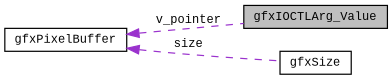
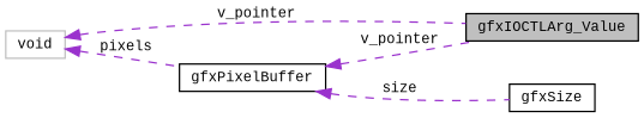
  digraph {
    fontname="Liberation Mono"
    rankdir=LR
    node [color=black fillcolor=white fontname="Liberation Mono" fontsize=10 shape=record style=filled]
    edge [color=darkorchid3 dir=back fontname="Liberation Mono" fontsize=10 labelfontname=Helvetica labelfontsize=10 style=dashed]
    n1 [fillcolor=grey75 fontcolor=black height=0.2 label=gfxIOCTLArg_Value width=0.4]
    n2 [height=0.2 label=gfxPixelBuffer width=0.4]
    n3 [height=0.2 label=gfxSize width=0.4]
+   n4 [color=grey75 height=0.2 label=void width=0.4]
    n2 -> n1 [label=" v_pointer"]
    n2 -> n3 [label=" size"]
+   n4 -> n1 [label=" v_pointer"]
+   n4 -> n2 [label=" pixels"]
  }
